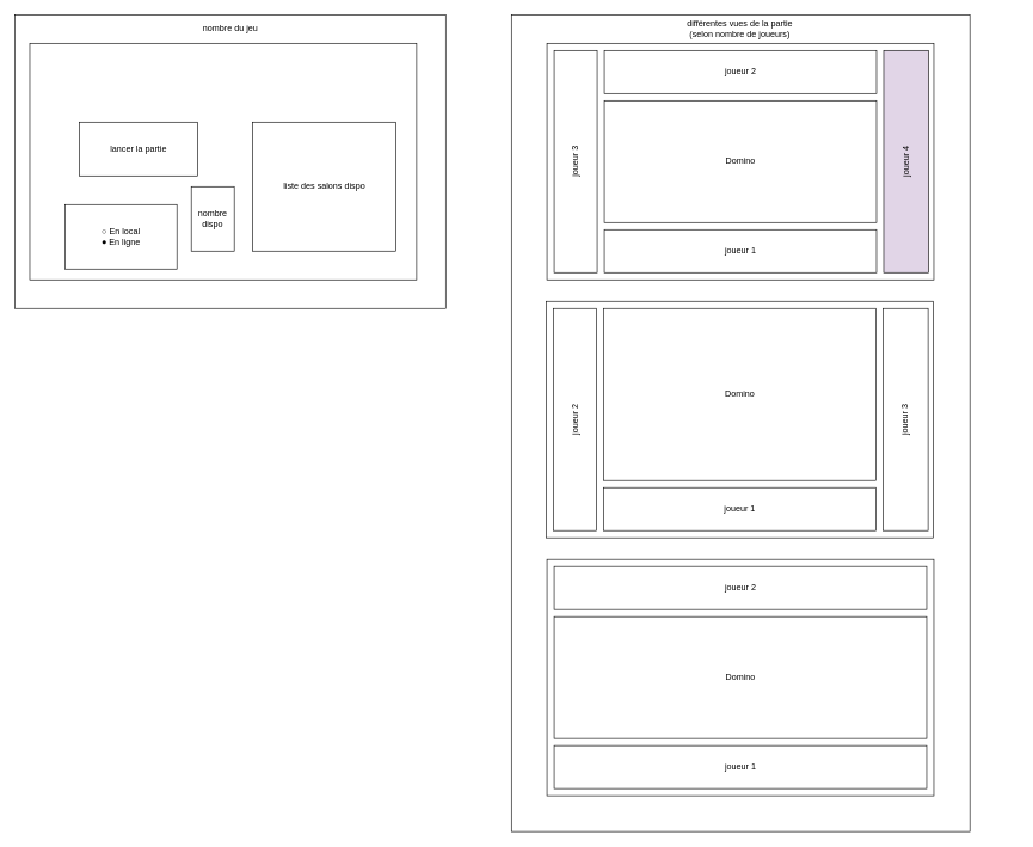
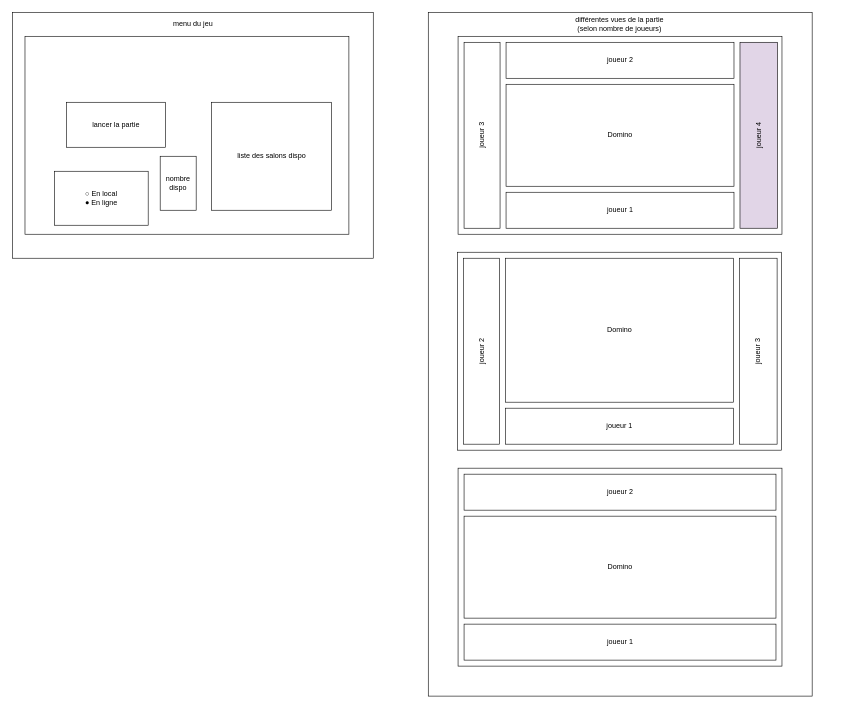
  <mxCell id="0" />
  <mxCell id="1" parent="0" />
  <mxCell id="2" value="" style="rounded=0;whiteSpace=wrap;html=1;" parent="1" vertex="1"><mxGeometry x="20" y="20" width="601.24" height="410" as="geometry" /></mxCell>
  <mxCell id="3" value="" style="rounded=0;whiteSpace=wrap;html=1;" parent="1" vertex="1"><mxGeometry x="712.94" y="20" width="640" height="1140" as="geometry" /></mxCell>
  <mxCell id="4" value="" style="rounded=0;whiteSpace=wrap;html=1;" parent="1" vertex="1"><mxGeometry x="40.62" y="60" width="540" height="330" as="geometry" /></mxCell>
  <mxCell id="5" value="" style="rounded=0;whiteSpace=wrap;html=1;" parent="1" vertex="1"><mxGeometry x="762.62" y="60" width="540" height="330" as="geometry" /></mxCell>
  <mxCell id="6" value="joueur 2" style="rounded=0;whiteSpace=wrap;html=1;" parent="1" vertex="1"><mxGeometry x="842.62" y="70" width="380" height="60" as="geometry" /></mxCell>
  <mxCell id="7" value="joueur 1" style="rounded=0;whiteSpace=wrap;html=1;" parent="1" vertex="1"><mxGeometry x="842.62" y="320" width="380" height="60" as="geometry" /></mxCell>
  <mxCell id="8" value="joueur 3" style="rounded=0;whiteSpace=wrap;html=1;rotation=-90;" parent="1" vertex="1"><mxGeometry x="647.62" y="195" width="310" height="60" as="geometry" /></mxCell>
  <mxCell id="9" value="joueur 4" style="rounded=0;whiteSpace=wrap;html=1;rotation=-90;fillColor=#e1d5e7;" parent="1" vertex="1"><mxGeometry x="1108.87" y="193.75" width="310" height="62.5" as="geometry" /></mxCell>
  <mxCell id="10" value="Domino" style="rounded=0;whiteSpace=wrap;html=1;" parent="1" vertex="1"><mxGeometry x="842.62" y="140" width="380" height="170" as="geometry" /></mxCell>
  <mxCell id="11" value="" style="rounded=0;whiteSpace=wrap;html=1;" parent="1" vertex="1"><mxGeometry x="762" y="420" width="540" height="330" as="geometry" /></mxCell>
  <mxCell id="12" value="joueur 1" style="rounded=0;whiteSpace=wrap;html=1;" parent="1" vertex="1"><mxGeometry x="842" y="680" width="380" height="60" as="geometry" /></mxCell>
  <mxCell id="13" value="joueur 2" style="rounded=0;whiteSpace=wrap;html=1;rotation=-90;" parent="1" vertex="1"><mxGeometry x="647" y="555" width="310" height="60" as="geometry" /></mxCell>
  <mxCell id="14" value="joueur 3" style="rounded=0;whiteSpace=wrap;html=1;rotation=-90;" parent="1" vertex="1"><mxGeometry x="1108.25" y="553.75" width="310" height="62.5" as="geometry" /></mxCell>
  <mxCell id="15" value="Domino" style="rounded=0;whiteSpace=wrap;html=1;" parent="1" vertex="1"><mxGeometry x="842" y="430" width="380" height="240" as="geometry" /></mxCell>
  <mxCell id="16" value="" style="rounded=0;whiteSpace=wrap;html=1;" parent="1" vertex="1"><mxGeometry x="762.62" y="780" width="540" height="330" as="geometry" /></mxCell>
  <mxCell id="17" value="joueur 2" style="rounded=0;whiteSpace=wrap;html=1;" parent="1" vertex="1"><mxGeometry x="772.62" y="790" width="520" height="60" as="geometry" /></mxCell>
  <mxCell id="18" value="Domino" style="rounded=0;whiteSpace=wrap;html=1;" parent="1" vertex="1"><mxGeometry x="772.62" y="860" width="520" height="170" as="geometry" /></mxCell>
  <mxCell id="19" value="joueur 1" style="rounded=0;whiteSpace=wrap;html=1;" parent="1" vertex="1"><mxGeometry x="772.62" y="1040" width="520" height="60" as="geometry" /></mxCell>
  <mxCell id="20" value="lancer la partie" style="rounded=0;whiteSpace=wrap;html=1;" parent="1" vertex="1"><mxGeometry x="110.12" y="170" width="165" height="75" as="geometry" /></mxCell>
  <mxCell id="21" value="nombre dispo" style="rounded=0;whiteSpace=wrap;html=1;" parent="1" vertex="1"><mxGeometry x="266" y="260" width="60" height="90" as="geometry" /></mxCell>
  <mxCell id="22" value="différentes vues de la partie&lt;br&gt;(selon nombre de joueurs)" style="text;html=1;strokeColor=none;fillColor=none;align=center;verticalAlign=middle;whiteSpace=wrap;rounded=0;" parent="1" vertex="1"><mxGeometry x="832" y="20" width="400" height="40" as="geometry" /></mxCell>
- <mxCell id="23" value="nombre du jeu" style="text;html=1;strokeColor=none;fillColor=none;align=center;verticalAlign=middle;whiteSpace=wrap;rounded=0;" parent="1" vertex="1"><mxGeometry x="120.62" y="20" width="400" height="40" as="geometry" /></mxCell>
+ <mxCell id="23" value="menu du jeu" style="text;html=1;strokeColor=none;fillColor=none;align=center;verticalAlign=middle;whiteSpace=wrap;rounded=0;" parent="1" vertex="1"><mxGeometry x="120.62" y="20" width="400" height="40" as="geometry" /></mxCell>
  <mxCell id="24" value="liste&amp;nbsp;des salons dispo" style="rounded=0;whiteSpace=wrap;html=1;" vertex="1" parent="1"><mxGeometry x="351.73" y="170" width="200" height="180" as="geometry" /></mxCell>
  <mxCell id="25" value="○ En local&lt;br&gt;● En ligne" style="rounded=0;whiteSpace=wrap;html=1;" vertex="1" parent="1"><mxGeometry x="90.12" y="285" width="155.88" height="90" as="geometry" /></mxCell>
